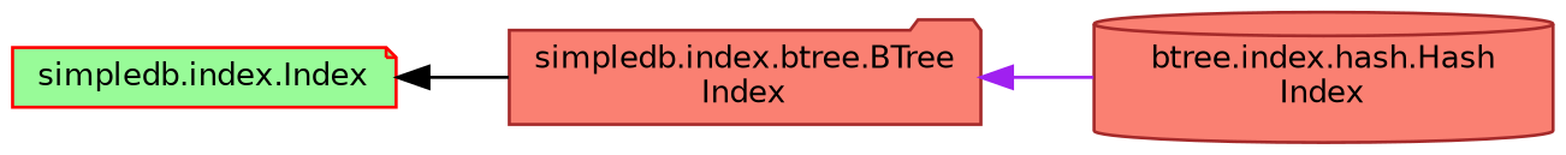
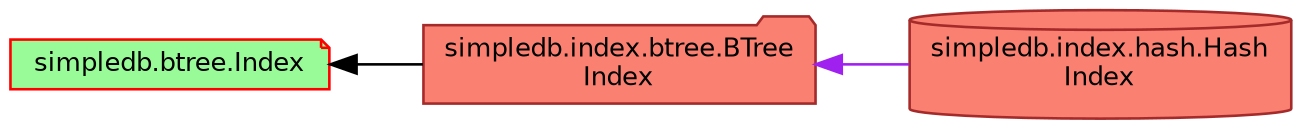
  digraph {
    rankdir=LR
    node [color=brown fillcolor=salmon fontname=Helvetica fontsize=10 style=filled]
    edge [dir=back fontname=Helvetica fontsize=10 labelfontname=Helvetica labelfontsize=10 style=solid]
-   n1 [color=red fillcolor=palegreen height=0.2 label="simpledb.index.Index" shape=note width=0.4]
+   n1 [color=red fillcolor=palegreen height=0.2 label="simpledb.btree.Index" shape=note width=0.4]
    n2 [height=0.2 label="simpledb.index.btree.BTree\lIndex" shape=folder width=0.4]
-   n3 [height=0.2 label="btree.index.hash.Hash\lIndex" shape=cylinder width=0.4]
+   n3 [height=0.2 label="simpledb.index.hash.Hash\lIndex" shape=cylinder width=0.4]
    n1 -> n2 [color=black]
    n2 -> n3 [color=purple]
  }
